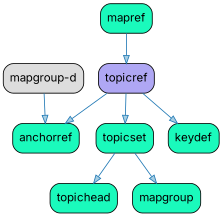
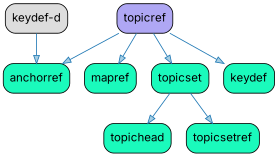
  strict digraph {
    fontname=Inter
    node [fillcolor="#1AFABC" fontname=Inter shape=Mrecord style=filled]
    edge [color="#1f78b4" fillcolor="#a6cee3" fontname=Inter]
-   n1 [fillcolor="#DDDDDD" label="mapgroup-d"]
+   n1 [fillcolor="#DDDDDD" label="keydef-d"]
    n2 [label=anchorref]
    n3 [fillcolor="#AFA7F4" label=topicref]
    n4 [label=mapref]
    n5 [label=topicset]
    n6 [label=keydef]
    n7 [label=topichead]
-   n8 [label=mapgroup]
+   n8 [label=topicsetref]
    n1 -> n2
    n3 -> n2
-   n4 -> n3
+   n3 -> n4
    n3 -> n5
    n3 -> n6
    n5 -> n7
    n5 -> n8
  }
